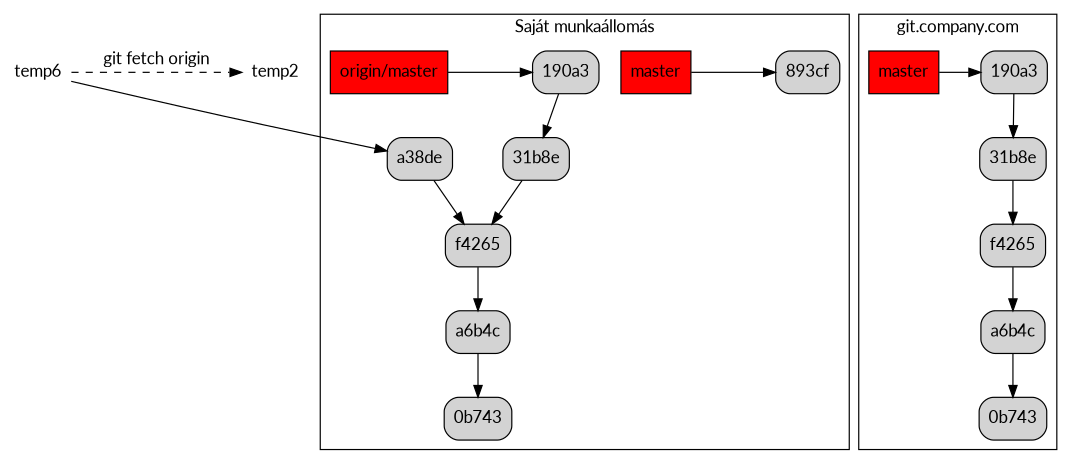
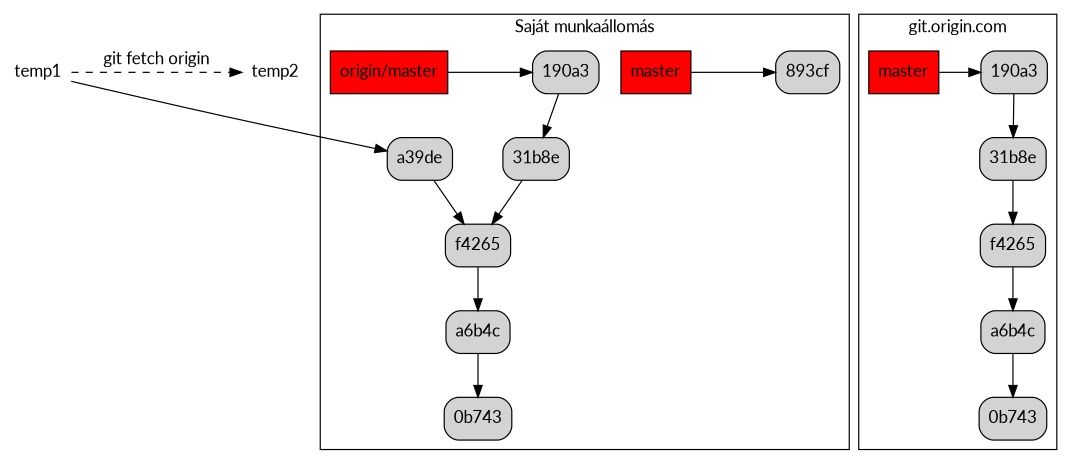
  digraph {
    fontname=Lato
    rankdir=TD
    node [fontname=Lato shape=rect style="filled, rounded"]
    edge [fontname=Lato]
-   temp1 [shape=plaintext width=0 label=temp6 style=""]
+   temp1 [shape=plaintext width=0 style=""]
    temp2 [shape=plaintext width=0 style=""]
    n3 [label="190a3"]
    n4 [fillcolor=red label=master style=filled]
    n5 [label="0b743"]
    n6 [label=a6b4c]
    n7 [label=f4265]
    n8 [label="31b8e"]
    n9 [label="893cf"]
    n10 [fillcolor=red label=master style=filled]
    n11 [label="190a3"]
    n12 [fillcolor=red label="origin/master" style=filled]
    n13 [label="0b743"]
    n14 [label=a6b4c]
    n15 [label=f4265]
-   n16 [label=a38de]
+   n16 [label=a39de]
    n17 [label="31b8e"]
    subgraph sub_1 {
      rank=same
      temp1
      temp2
    }
    subgraph cluster_2 {
-     label="git.company.com"
+     label="git.origin.com"
      n5
      n6
      n7
      n8
      subgraph sub_3 {
        label="git.company.com"
        rank=same
        n3
        n4
      }
    }
    subgraph cluster_4 {
      label="Saját munkaállomás"
      n13
      n14
      n15
      n16
      n17
      subgraph sub_5 {
        label="Saját munkaállomás"
        rank=same
        n9
        n10
      }
      subgraph sub_6 {
        label="Saját munkaállomás"
        rank=same
        n11
        n12
      }
    }
    temp1 -> temp2 [label="git fetch origin" minlen=4 style=dashed]
    temp1 -> n16
    temp2 -> n15 [constraint=false style=invis]
    n3 -> n8
    n4 -> n3 [minlen=1]
    n6 -> n5
    n7 -> temp1 [constraint=false style=invis]
    n7 -> n6
    n8 -> n7
    n10 -> n9 [minlen=2]
    n11 -> n17
    n12 -> n11 [minlen=2]
    n14 -> n13
    n15 -> n14
    n16 -> n15
    n17 -> n15
  }
